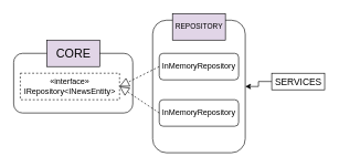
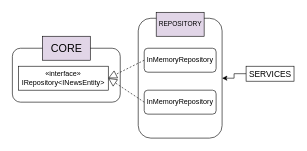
  <mxCell id="0" />
  <mxCell id="1" parent="0" />
  <mxCell id="2" value="" style="rounded=1;whiteSpace=wrap;html=1;" vertex="1" parent="1"><mxGeometry x="20" y="80" width="180" height="90" as="geometry" /></mxCell>
  <mxCell id="3" value="" style="rounded=1;whiteSpace=wrap;html=1;" vertex="1" parent="1"><mxGeometry x="230" y="30" width="140" height="200" as="geometry" /></mxCell>
  <mxCell id="4" value="&lt;font style=&quot;font-size: 11px&quot;&gt;REPOSITORY&lt;/font&gt;" style="html=1;fillColor=#e1d5e7;" vertex="1" parent="1"><mxGeometry x="260" y="20" width="80" height="40" as="geometry" /></mxCell>
  <mxCell id="5" value="InMemoryRepository" style="rounded=1;whiteSpace=wrap;html=1;" vertex="1" parent="1"><mxGeometry x="240" y="80" width="120" height="40" as="geometry" /></mxCell>
- <mxCell id="6" value="«interface»&lt;br style=&quot;padding: 0px ; margin: 0px&quot;&gt;IRepository&amp;lt;INewsEntity&amp;gt;" style="rounded=0;whiteSpace=wrap;html=1;dashed=1;" vertex="1" parent="1"><mxGeometry x="30" y="110" width="150" height="40" as="geometry" /></mxCell>
+ <mxCell id="6" value="«interface»&lt;br style=&quot;padding: 0px ; margin: 0px&quot;&gt;IRepository&amp;lt;INewsEntity&amp;gt;" style="rounded=0;whiteSpace=wrap;html=1;" vertex="1" parent="1"><mxGeometry x="30" y="110" width="150" height="40" as="geometry" /></mxCell>
  <mxCell id="7" value="" style="endArrow=block;dashed=1;endFill=0;endSize=12;html=1;exitX=0;exitY=0.5;exitDx=0;exitDy=0;entryX=1;entryY=0.5;entryDx=0;entryDy=0;" edge="1" parent="1" source="5" target="6"><mxGeometry width="160" relative="1" as="geometry"><mxPoint x="290" y="170" as="sourcePoint" /><mxPoint x="450" y="170" as="targetPoint" /></mxGeometry></mxCell>
  <mxCell id="8" value="InMemoryRepository" style="rounded=1;whiteSpace=wrap;html=1;" vertex="1" parent="1"><mxGeometry x="240" y="150" width="120" height="40" as="geometry" /></mxCell>
  <mxCell id="9" value="" style="endArrow=block;dashed=1;endFill=0;endSize=12;html=1;exitX=0;exitY=0.5;exitDx=0;exitDy=0;entryX=1;entryY=0.5;entryDx=0;entryDy=0;" edge="1" parent="1" source="8" target="6"><mxGeometry width="160" relative="1" as="geometry"><mxPoint x="240" y="130" as="sourcePoint" /><mxPoint x="180" y="170" as="targetPoint" /></mxGeometry></mxCell>
  <mxCell id="10" style="edgeStyle=orthogonalEdgeStyle;rounded=0;orthogonalLoop=1;jettySize=auto;html=1;entryX=1;entryY=0.5;entryDx=0;entryDy=0;" edge="1" parent="1" source="11" target="3"><mxGeometry relative="1" as="geometry" /></mxCell>
  <mxCell id="11" value="&lt;font style=&quot;font-size: 14px&quot;&gt;SERVICES&lt;/font&gt;" style="html=1;" vertex="1" parent="1"><mxGeometry x="410" y="110" width="80" height="25" as="geometry" /></mxCell>
  <mxCell id="12" style="edgeStyle=orthogonalEdgeStyle;rounded=0;orthogonalLoop=1;jettySize=auto;html=1;exitX=0.5;exitY=1;exitDx=0;exitDy=0;" edge="1" parent="1" source="3" target="3"><mxGeometry relative="1" as="geometry" /></mxCell>
  <mxCell id="13" value="&lt;font style=&quot;font-size: 18px&quot;&gt;CORE&lt;/font&gt;" style="html=1;fillColor=#e1d5e7;" vertex="1" parent="1"><mxGeometry x="70" y="60" width="80" height="40" as="geometry" /></mxCell>
